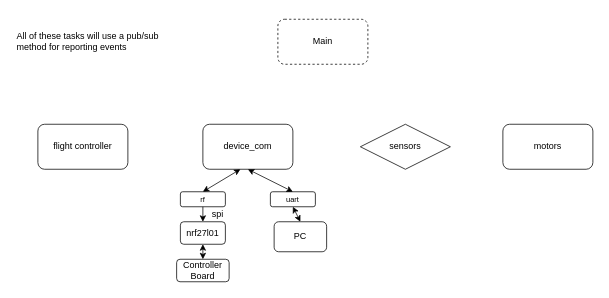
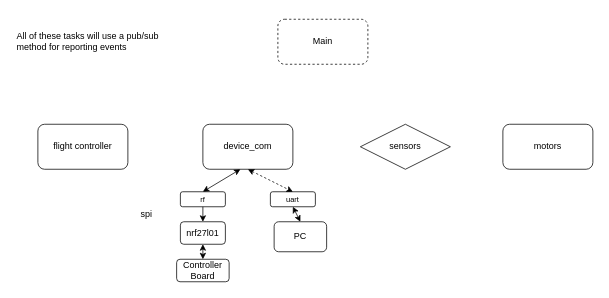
  <mxCell id="0" />
  <mxCell id="1" parent="0" />
  <mxCell id="2" value="Main" style="rounded=1;whiteSpace=wrap;html=1;dashed=1;" vertex="1" parent="1"><mxGeometry x="370" y="25" width="120" height="60" as="geometry" /></mxCell>
  <mxCell id="3" value="flight controller" style="rounded=1;whiteSpace=wrap;html=1;" vertex="1" parent="1"><mxGeometry x="50" y="165" width="120" height="60" as="geometry" /></mxCell>
  <mxCell id="4" value="device_com" style="rounded=1;whiteSpace=wrap;html=1;" vertex="1" parent="1"><mxGeometry x="270" y="165" width="120" height="60" as="geometry" /></mxCell>
  <mxCell id="5" value="sensors" style="rhombus;whiteSpace=wrap;html=1;" vertex="1" parent="1"><mxGeometry x="480" y="165" width="120" height="60" as="geometry" /></mxCell>
  <mxCell id="6" value="motors" style="rounded=1;whiteSpace=wrap;html=1;" vertex="1" parent="1"><mxGeometry x="670" y="165" width="120" height="60" as="geometry" /></mxCell>
  <mxCell id="7" value="&lt;font size=&quot;1&quot;&gt;rf&lt;/font&gt;" style="rounded=1;whiteSpace=wrap;html=1;" vertex="1" parent="1"><mxGeometry x="240" y="255" width="60" height="20" as="geometry" /></mxCell>
  <mxCell id="8" value="&lt;font size=&quot;1&quot;&gt;uart&lt;/font&gt;" style="rounded=1;whiteSpace=wrap;html=1;" vertex="1" parent="1"><mxGeometry x="360" y="255" width="60" height="20" as="geometry" /></mxCell>
  <mxCell id="9" value="" style="endArrow=classic;startArrow=classic;html=1;exitX=0.5;exitY=0;exitDx=0;exitDy=0;" edge="1" parent="1" source="7"><mxGeometry width="50" height="50" relative="1" as="geometry"><mxPoint x="270" y="275" as="sourcePoint" /><mxPoint x="320" y="225" as="targetPoint" /></mxGeometry></mxCell>
- <mxCell id="10" value="" style="endArrow=classic;startArrow=classic;html=1;exitX=0.5;exitY=1;exitDx=0;exitDy=0;entryX=0.5;entryY=0;entryDx=0;entryDy=0;" edge="1" parent="1" source="4" target="8"><mxGeometry width="50" height="50" relative="1" as="geometry"><mxPoint x="310" y="245" as="sourcePoint" /><mxPoint x="330" y="235" as="targetPoint" /></mxGeometry></mxCell>
+ <mxCell id="10" value="" style="endArrow=classic;startArrow=classic;html=1;exitX=0.5;exitY=1;exitDx=0;exitDy=0;entryX=0.5;entryY=0;entryDx=0;entryDy=0;dashed=1;" edge="1" parent="1" source="4" target="8"><mxGeometry width="50" height="50" relative="1" as="geometry"><mxPoint x="310" y="245" as="sourcePoint" /><mxPoint x="330" y="235" as="targetPoint" /></mxGeometry></mxCell>
  <mxCell id="11" value="nrf27l01" style="rounded=1;whiteSpace=wrap;html=1;" vertex="1" parent="1"><mxGeometry x="240" y="295" width="60" height="30" as="geometry" /></mxCell>
  <mxCell id="12" value="" style="endArrow=classic;html=1;exitX=0.5;exitY=1;exitDx=0;exitDy=0;entryX=0.5;entryY=0;entryDx=0;entryDy=0;" edge="1" parent="1" source="7" target="11"><mxGeometry width="50" height="50" relative="1" as="geometry"><mxPoint x="250" y="335" as="sourcePoint" /><mxPoint x="300" y="285" as="targetPoint" /></mxGeometry></mxCell>
- <mxCell id="13" value="spi" style="text;html=1;strokeColor=none;fillColor=none;align=center;verticalAlign=middle;whiteSpace=wrap;rounded=0;" vertex="1" parent="1"><mxGeometry x="270" y="275" width="40" height="20" as="geometry" /></mxCell>
+ <mxCell id="13" value="spi" style="text;html=1;strokeColor=none;fillColor=none;align=center;verticalAlign=middle;whiteSpace=wrap;rounded=0;" vertex="1" parent="1"><mxGeometry x="175" y="275" width="40" height="20" as="geometry" /></mxCell>
  <mxCell id="14" value="PC" style="rounded=1;whiteSpace=wrap;html=1;" vertex="1" parent="1"><mxGeometry x="365" y="295" width="70" height="40" as="geometry" /></mxCell>
  <mxCell id="15" value="Controller Board" style="rounded=1;whiteSpace=wrap;html=1;" vertex="1" parent="1"><mxGeometry x="235" y="345" width="70" height="30" as="geometry" /></mxCell>
  <mxCell id="16" value="" style="endArrow=classic;startArrow=classic;html=1;exitX=0.5;exitY=0;exitDx=0;exitDy=0;" edge="1" parent="1" source="14"><mxGeometry width="50" height="50" relative="1" as="geometry"><mxPoint x="340" y="325" as="sourcePoint" /><mxPoint x="390" y="275" as="targetPoint" /></mxGeometry></mxCell>
  <mxCell id="17" value="" style="endArrow=classic;startArrow=classic;html=1;entryX=0.5;entryY=1;entryDx=0;entryDy=0;" edge="1" parent="1" target="11"><mxGeometry width="50" height="50" relative="1" as="geometry"><mxPoint x="270" y="345" as="sourcePoint" /><mxPoint x="320" y="425" as="targetPoint" /></mxGeometry></mxCell>
  <mxCell id="18" value="All of these tasks will use a pub/sub method for reporting events" style="text;html=1;strokeColor=none;fillColor=none;align=left;verticalAlign=middle;whiteSpace=wrap;rounded=0;" vertex="1" parent="1"><mxGeometry x="20" y="20" width="210" height="70" as="geometry" /></mxCell>
